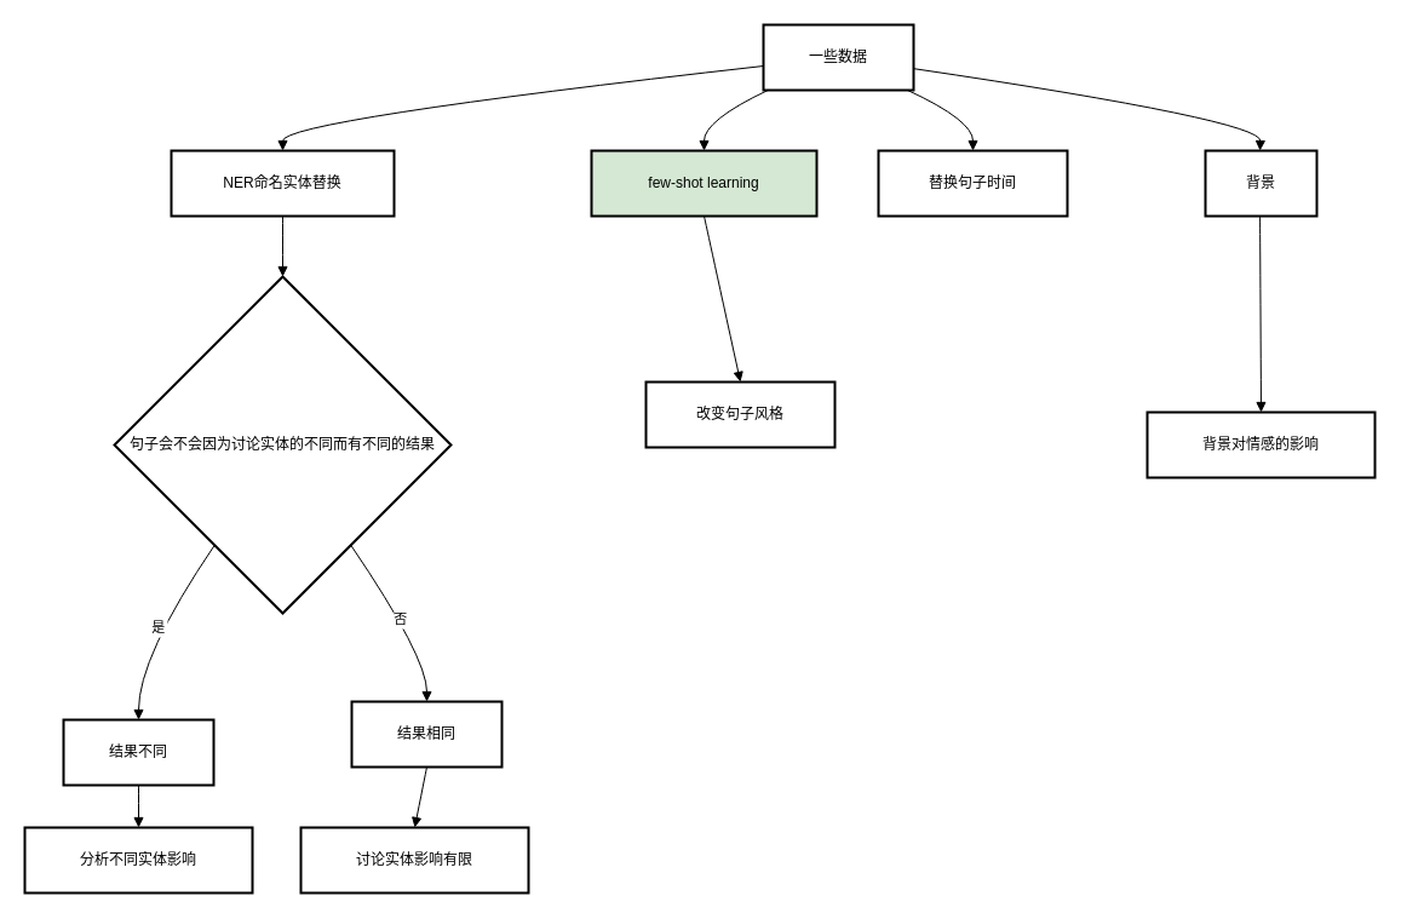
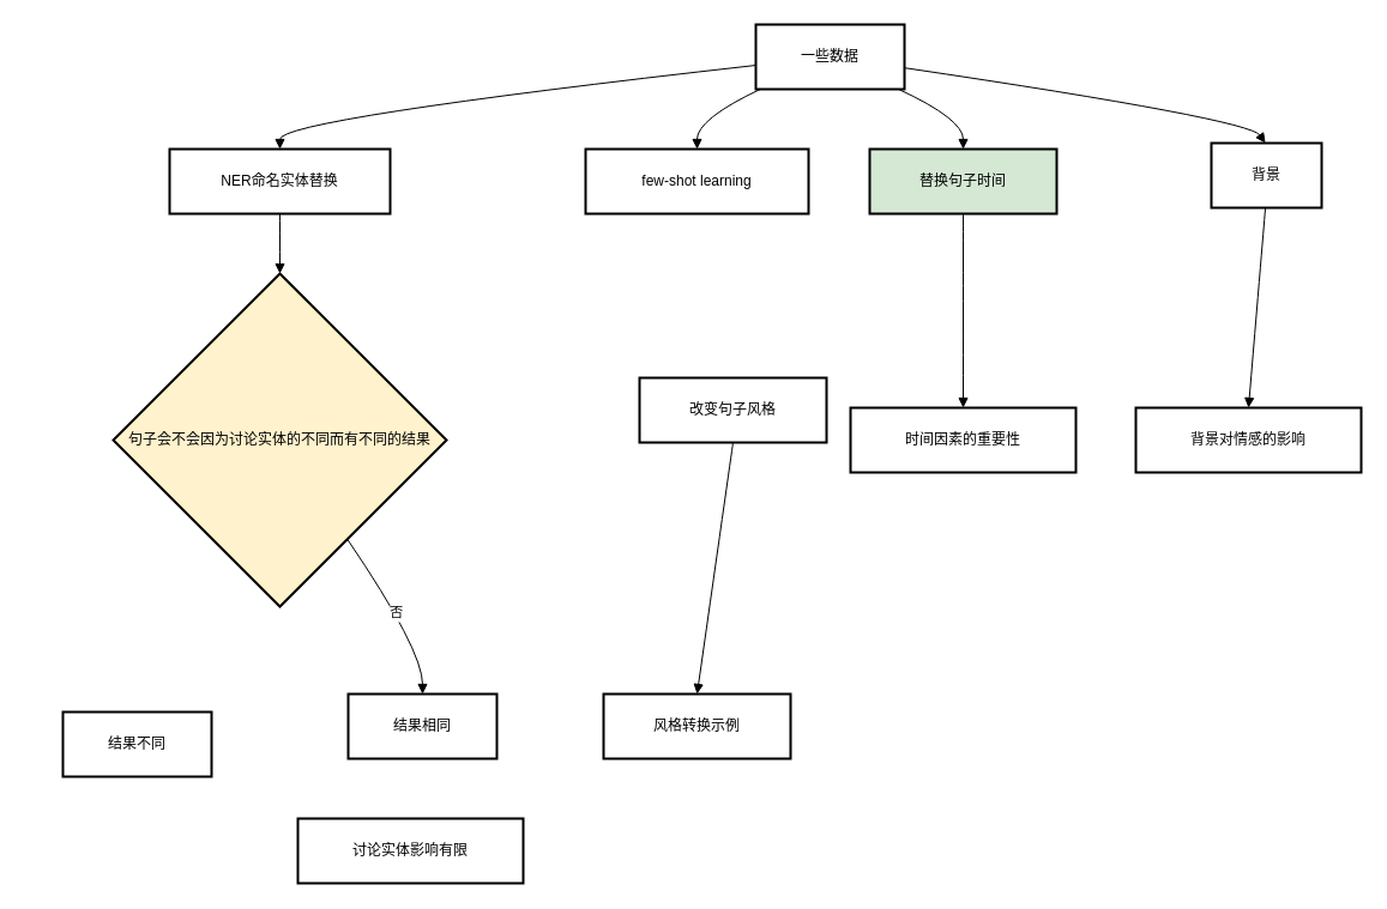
  <mxCell id="0" />
  <mxCell id="1" parent="0" />
  <mxCell id="2" value="一些数据" style="whiteSpace=wrap;strokeWidth=2;" vertex="1" parent="1"><mxGeometry x="630" y="20" width="124" height="54" as="geometry" /></mxCell>
  <mxCell id="3" value="NER命名实体替换" style="whiteSpace=wrap;strokeWidth=2;" vertex="1" parent="1"><mxGeometry x="141" y="124" width="184" height="54" as="geometry" /></mxCell>
- <mxCell id="4" value="句子会不会因为讨论实体的不同而有不同的结果" style="rhombus;strokeWidth=2;whiteSpace=wrap;" vertex="1" parent="1"><mxGeometry x="94" y="228" width="278" height="278" as="geometry" /></mxCell>
+ <mxCell id="4" value="句子会不会因为讨论实体的不同而有不同的结果" style="rhombus;strokeWidth=2;whiteSpace=wrap;fillColor=#fff2cc;" vertex="1" parent="1"><mxGeometry x="94" y="228" width="278" height="278" as="geometry" /></mxCell>
  <mxCell id="5" value="结果不同" style="whiteSpace=wrap;strokeWidth=2;" vertex="1" parent="1"><mxGeometry x="52" y="594" width="124" height="54" as="geometry" /></mxCell>
  <mxCell id="6" value="结果相同" style="whiteSpace=wrap;strokeWidth=2;" vertex="1" parent="1"><mxGeometry x="290" y="579" width="124" height="54" as="geometry" /></mxCell>
- <mxCell id="7" value="few-shot learning" style="whiteSpace=wrap;strokeWidth=2;fillColor=#d5e8d4;" vertex="1" parent="1"><mxGeometry x="488" y="124" width="186" height="54" as="geometry" /></mxCell>
+ <mxCell id="7" value="few-shot learning" style="whiteSpace=wrap;strokeWidth=2;" vertex="1" parent="1"><mxGeometry x="488" y="124" width="186" height="54" as="geometry" /></mxCell>
  <mxCell id="8" value="改变句子风格" style="whiteSpace=wrap;strokeWidth=2;" vertex="1" parent="1"><mxGeometry x="533" y="315" width="156" height="54" as="geometry" /></mxCell>
- <mxCell id="9" value="替换句子时间" style="whiteSpace=wrap;strokeWidth=2;" vertex="1" parent="1"><mxGeometry x="725" y="124" width="156" height="54" as="geometry" /></mxCell>
- <mxCell id="10" value="背景" style="whiteSpace=wrap;strokeWidth=2;" vertex="1" parent="1"><mxGeometry x="995" y="124" width="92" height="54" as="geometry" /></mxCell>
- <mxCell id="11" value="分析不同实体影响" style="whiteSpace=wrap;strokeWidth=2;" vertex="1" parent="1"><mxGeometry x="20" y="683" width="188" height="54" as="geometry" /></mxCell>
+ <mxCell id="9" value="替换句子时间" style="whiteSpace=wrap;strokeWidth=2;fillColor=#d5e8d4;" vertex="1" parent="1"><mxGeometry x="725" y="124" width="156" height="54" as="geometry" /></mxCell>
+ <mxCell id="10" value="背景" style="whiteSpace=wrap;strokeWidth=2;" vertex="1" parent="1"><mxGeometry x="1010" y="119" width="92" height="54" as="geometry" /></mxCell>
  <mxCell id="12" value="讨论实体影响有限" style="whiteSpace=wrap;strokeWidth=2;" vertex="1" parent="1"><mxGeometry x="248" y="683" width="188" height="54" as="geometry" /></mxCell>
+ <mxCell id="13" value="风格转换示例" style="whiteSpace=wrap;strokeWidth=2;" vertex="1" parent="1"><mxGeometry x="503" y="579" width="156" height="54" as="geometry" /></mxCell>
+ <mxCell id="14" value="时间因素的重要性" style="whiteSpace=wrap;strokeWidth=2;" vertex="1" parent="1"><mxGeometry x="709" y="340" width="188" height="54" as="geometry" /></mxCell>
  <mxCell id="15" value="背景对情感的影响" style="whiteSpace=wrap;strokeWidth=2;" vertex="1" parent="1"><mxGeometry x="947" y="340" width="188" height="54" as="geometry" /></mxCell>
  <mxCell id="16" value="" style="curved=1;startArrow=none;endArrow=block;exitX=0;exitY=0.63;entryX=0.5;entryY=0;" edge="1" parent="1" source="2" target="3"><mxGeometry relative="1" as="geometry"><Array as="points"><mxPoint x="233" y="99" /></Array></mxGeometry></mxCell>
  <mxCell id="17" value="" style="curved=1;startArrow=none;endArrow=block;exitX=0.5;exitY=1;entryX=0.5;entryY=0;" edge="1" parent="1" source="3" target="4"><mxGeometry relative="1" as="geometry"><Array as="points" /></mxGeometry></mxCell>
- <mxCell id="18" value="是" style="curved=1;startArrow=none;endArrow=block;exitX=0.16;exitY=1;entryX=0.5;entryY=-0.01;" edge="1" parent="1" source="4" target="5"><mxGeometry relative="1" as="geometry"><Array as="points"><mxPoint x="114" y="542" /></Array></mxGeometry></mxCell>
  <mxCell id="19" value="否" style="curved=1;startArrow=none;endArrow=block;exitX=0.84;exitY=1;entryX=0.5;entryY=-0.01;" edge="1" parent="1" source="4" target="6"><mxGeometry relative="1" as="geometry"><Array as="points"><mxPoint x="352" y="542" /></Array></mxGeometry></mxCell>
  <mxCell id="20" value="" style="curved=1;startArrow=none;endArrow=block;exitX=0.03;exitY=1;entryX=0.5;entryY=0;" edge="1" parent="1" source="2" target="7"><mxGeometry relative="1" as="geometry"><Array as="points"><mxPoint x="581" y="99" /></Array></mxGeometry></mxCell>
- <mxCell id="21" value="" style="curved=1;startArrow=none;endArrow=block;exitX=0.5;exitY=1;entryX=0.5;entryY=0;" edge="1" parent="1" source="7" target="8"><mxGeometry relative="1" as="geometry"><Array as="points" /></mxGeometry></mxCell>
  <mxCell id="22" value="" style="curved=1;startArrow=none;endArrow=block;exitX=0.96;exitY=1;entryX=0.5;entryY=0;" edge="1" parent="1" source="2" target="9"><mxGeometry relative="1" as="geometry"><Array as="points"><mxPoint x="803" y="99" /></Array></mxGeometry></mxCell>
  <mxCell id="23" value="" style="curved=1;startArrow=none;endArrow=block;exitX=1;exitY=0.67;entryX=0.49;entryY=0;" edge="1" parent="1" source="2" target="10"><mxGeometry relative="1" as="geometry"><Array as="points"><mxPoint x="1041" y="99" /></Array></mxGeometry></mxCell>
- <mxCell id="24" value="" style="curved=1;startArrow=none;endArrow=block;exitX=0.5;exitY=0.99;entryX=0.5;entryY=-0.01;" edge="1" parent="1" source="5" target="11"><mxGeometry relative="1" as="geometry"><Array as="points" /></mxGeometry></mxCell>
- <mxCell id="25" value="" style="curved=1;startArrow=none;endArrow=block;exitX=0.5;exitY=0.99;entryX=0.5;entryY=-0.01;" edge="1" parent="1" source="6" target="12"><mxGeometry relative="1" as="geometry"><Array as="points" /></mxGeometry></mxCell>
+ <mxCell id="26" value="" style="curved=1;startArrow=none;endArrow=block;exitX=0.5;exitY=1;entryX=0.5;entryY=-0.01;" edge="1" parent="1" source="8" target="13"><mxGeometry relative="1" as="geometry"><Array as="points" /></mxGeometry></mxCell>
+ <mxCell id="27" value="" style="curved=1;startArrow=none;endArrow=block;exitX=0.5;exitY=1;entryX=0.5;entryY=0;" edge="1" parent="1" source="9" target="14"><mxGeometry relative="1" as="geometry"><Array as="points" /></mxGeometry></mxCell>
  <mxCell id="28" value="" style="curved=1;startArrow=none;endArrow=block;exitX=0.49;exitY=1;entryX=0.5;entryY=0;" edge="1" parent="1" source="10" target="15"><mxGeometry relative="1" as="geometry"><Array as="points" /></mxGeometry></mxCell>
